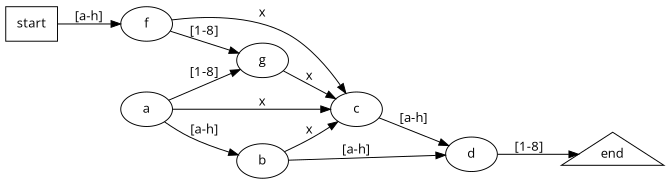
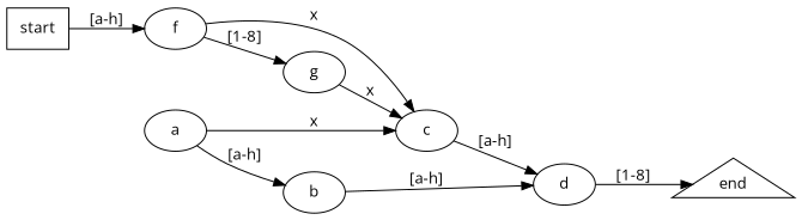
  digraph {
    fontname="Open Sans"
    rankdir=LR
    node [fontname="Open Sans"]
    edge [fontname="Open Sans"]
    start [shape=box]
    f
    a
    c
    b
    g
    d
    n8 [label=end shape=triangle]
    start -> f [label="[a-h]"]
    f -> c [label=x]
    f -> g [label="[1-8]"]
    a -> c [label=x]
    a -> b [label="[a-h]"]
-   a -> g [label="[1-8]"]
    c -> d [label="[a-h]"]
-   b -> c [label=x]
    b -> d [label="[a-h]"]
    g -> c [label=x]
    d -> n8 [label="[1-8]"]
  }
